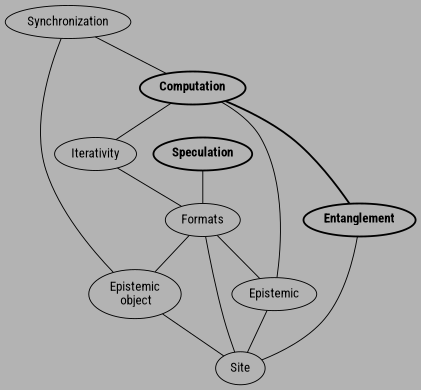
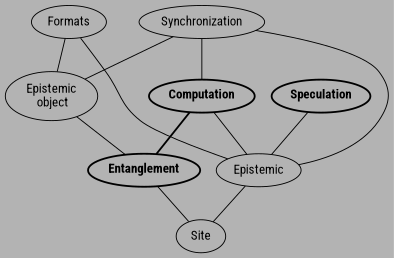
  graph {
    bgcolor=grey70
    fontname="Roboto Condensed"
    node [fontname="Roboto Condensed"]
    edge [fontname="Roboto Condensed"]
    Synchronization
    "Epistemic\n object"
    n3 [label=Epistemic]
    n4 [label=<<B>Computation</B>> penwidth=2.0]
    n5 [label=<<B>Entanglement</B>> penwidth=2.0]
    Site
-   Iterativity
    Formats
    n9 [label=<<B>Speculation</B>> penwidth=2.0]
    Synchronization -- "Epistemic\n object"
+   Synchronization -- n3
    Synchronization -- n4
-   "Epistemic\n object" -- Site
+   "Epistemic\n object" -- n5
    n3 -- Site
    n4 -- n3
    n4 -- n5 [color=black penwidth=2.0]
-   n4 -- Iterativity
    n5 -- Site
-   Iterativity -- Formats
    Formats -- "Epistemic\n object"
    Formats -- n3
-   Formats -- Site
-   n9 -- Formats
+   n9 -- n3
  }
